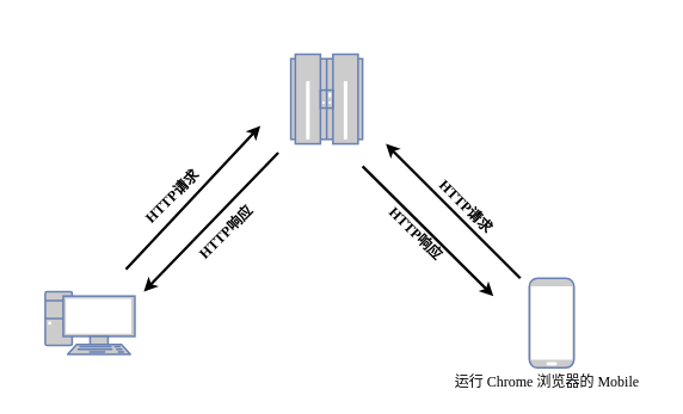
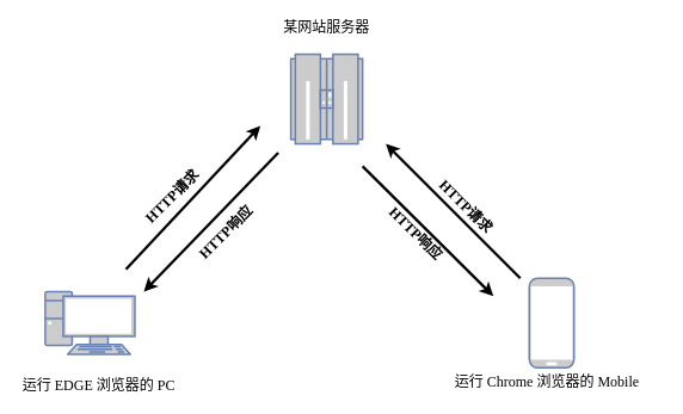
  <mxCell id="0" />
  <mxCell id="1" parent="0" />
  <mxCell id="2" value="" style="fontColor=#0066CC;verticalAlign=top;verticalLabelPosition=bottom;labelPosition=center;align=center;html=1;outlineConnect=0;fillColor=#CCCCCC;strokeColor=#6881B3;gradientColor=none;gradientDirection=north;strokeWidth=2;shape=mxgraph.networks.pc;" vertex="1" parent="1"><mxGeometry x="50" y="325" width="100" height="70" as="geometry" /></mxCell>
  <mxCell id="3" value="" style="fontColor=#0066CC;verticalAlign=top;verticalLabelPosition=bottom;labelPosition=center;align=center;html=1;outlineConnect=0;fillColor=#CCCCCC;strokeColor=#6881B3;gradientColor=none;gradientDirection=north;strokeWidth=2;shape=mxgraph.networks.mainframe;" vertex="1" parent="1"><mxGeometry x="324" y="60" width="80" height="100" as="geometry" /></mxCell>
  <mxCell id="4" value="" style="fontColor=#0066CC;verticalAlign=top;verticalLabelPosition=bottom;labelPosition=center;align=center;html=1;outlineConnect=0;fillColor=#CCCCCC;strokeColor=#6881B3;gradientColor=none;gradientDirection=north;strokeWidth=2;shape=mxgraph.networks.mobile;" vertex="1" parent="1"><mxGeometry x="590" y="310" width="50" height="100" as="geometry" /></mxCell>
  <mxCell id="5" value="" style="endArrow=classic;html=1;strokeWidth=3;" edge="1" parent="1"><mxGeometry width="50" height="50" relative="1" as="geometry"><mxPoint x="140" y="300" as="sourcePoint" /><mxPoint x="290" y="140" as="targetPoint" /></mxGeometry></mxCell>
  <mxCell id="6" value="" style="endArrow=classic;html=1;strokeWidth=3;" edge="1" parent="1"><mxGeometry width="50" height="50" relative="1" as="geometry"><mxPoint x="310" y="170" as="sourcePoint" /><mxPoint x="160" y="325" as="targetPoint" /></mxGeometry></mxCell>
  <mxCell id="7" value="" style="endArrow=classic;html=1;strokeWidth=3;" edge="1" parent="1"><mxGeometry width="50" height="50" relative="1" as="geometry"><mxPoint x="580" y="310" as="sourcePoint" /><mxPoint x="430" y="160" as="targetPoint" /></mxGeometry></mxCell>
  <mxCell id="8" value="" style="endArrow=classic;html=1;strokeWidth=3;" edge="1" parent="1"><mxGeometry width="50" height="50" relative="1" as="geometry"><mxPoint x="404" y="185" as="sourcePoint" /><mxPoint x="550" y="330" as="targetPoint" /></mxGeometry></mxCell>
  <mxCell id="9" value="&amp;nbsp;HTTP请求" style="text;html=1;strokeColor=none;fillColor=none;align=center;verticalAlign=middle;whiteSpace=wrap;rounded=0;fontSize=16;fontFamily=Comic Sans MS;fontStyle=1;rotation=-45;" vertex="1" parent="1"><mxGeometry x="140" y="210" width="100" height="20" as="geometry" /></mxCell>
  <mxCell id="10" value="&amp;nbsp;HTTP响应" style="text;html=1;strokeColor=none;fillColor=none;align=center;verticalAlign=middle;whiteSpace=wrap;rounded=0;fontSize=16;fontFamily=Comic Sans MS;fontStyle=1;rotation=-45;" vertex="1" parent="1"><mxGeometry x="200" y="250" width="100" height="20" as="geometry" /></mxCell>
  <mxCell id="11" value="&lt;b&gt;HTTP请求&lt;/b&gt;" style="text;html=1;strokeColor=none;fillColor=none;align=center;verticalAlign=middle;whiteSpace=wrap;rounded=0;fontFamily=Comic Sans MS;fontSize=16;rotation=45;" vertex="1" parent="1"><mxGeometry x="460" y="220" width="120" height="20" as="geometry" /></mxCell>
  <mxCell id="12" value="&lt;b&gt;HTTP响应&lt;br&gt;&lt;/b&gt;" style="text;html=1;strokeColor=none;fillColor=none;align=center;verticalAlign=middle;whiteSpace=wrap;rounded=0;fontFamily=Comic Sans MS;fontSize=16;rotation=45;" vertex="1" parent="1"><mxGeometry x="404" y="250" width="120" height="20" as="geometry" /></mxCell>
+ <mxCell id="13" value="运行 EDGE 浏览器的 PC" style="text;html=1;strokeColor=none;fillColor=none;align=center;verticalAlign=middle;whiteSpace=wrap;rounded=0;fontFamily=Comic Sans MS;fontSize=16;" vertex="1" parent="1"><mxGeometry x="20" y="420" width="180" height="20" as="geometry" /></mxCell>
  <mxCell id="14" value="运行 Chrome 浏览器的 Mobile" style="text;html=1;strokeColor=none;fillColor=none;align=center;verticalAlign=middle;whiteSpace=wrap;rounded=0;fontFamily=Comic Sans MS;fontSize=16;" vertex="1" parent="1"><mxGeometry x="480" y="420" width="260" height="10" as="geometry" /></mxCell>
+ <mxCell id="15" value="某网站服务器" style="text;html=1;strokeColor=none;fillColor=none;align=center;verticalAlign=middle;whiteSpace=wrap;rounded=0;fontFamily=Comic Sans MS;fontSize=16;" vertex="1" parent="1"><mxGeometry x="271" y="20" width="186" height="20" as="geometry" /></mxCell>
